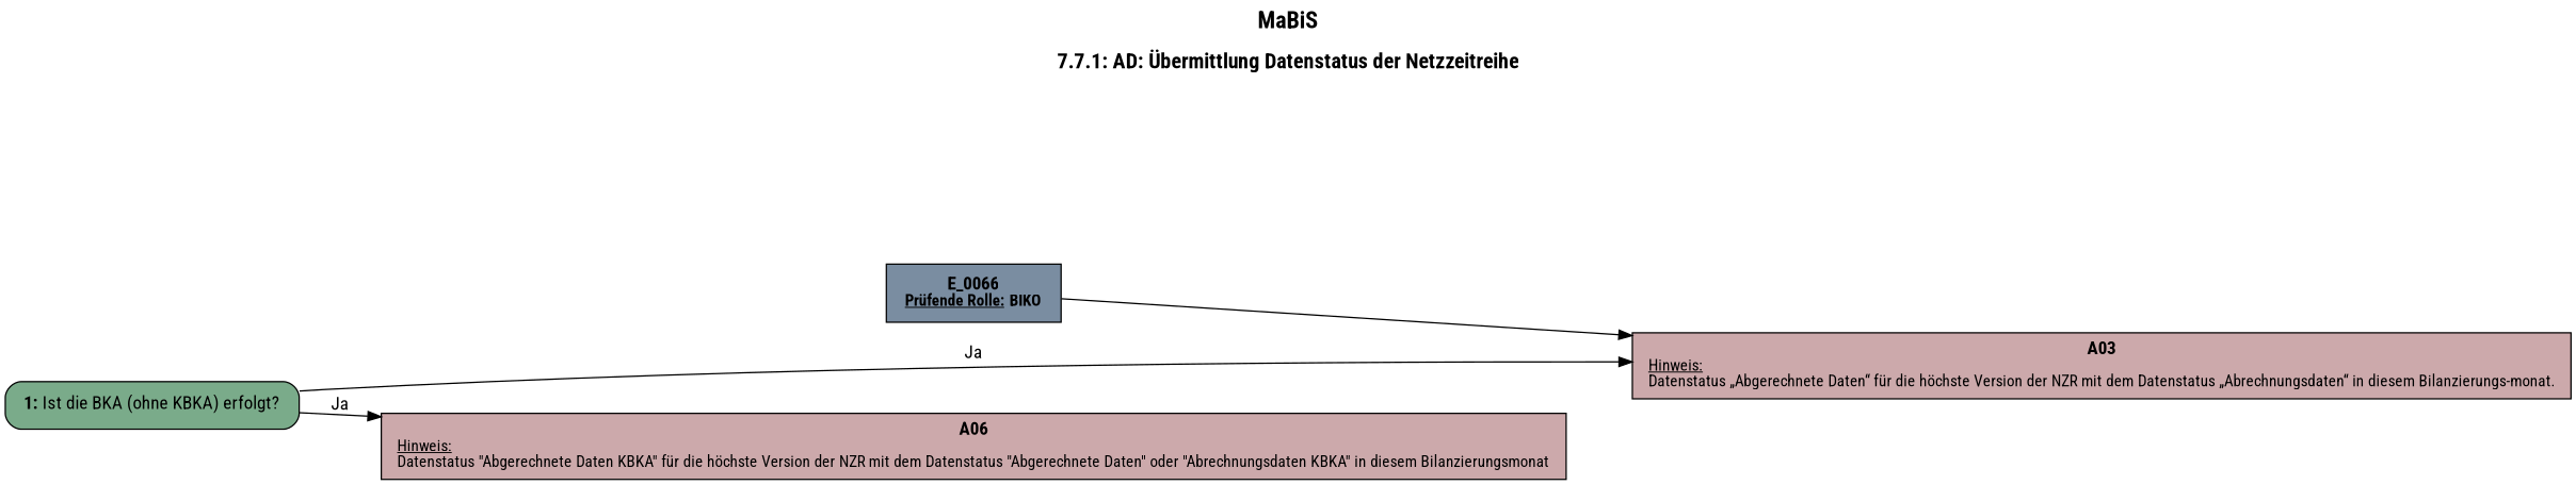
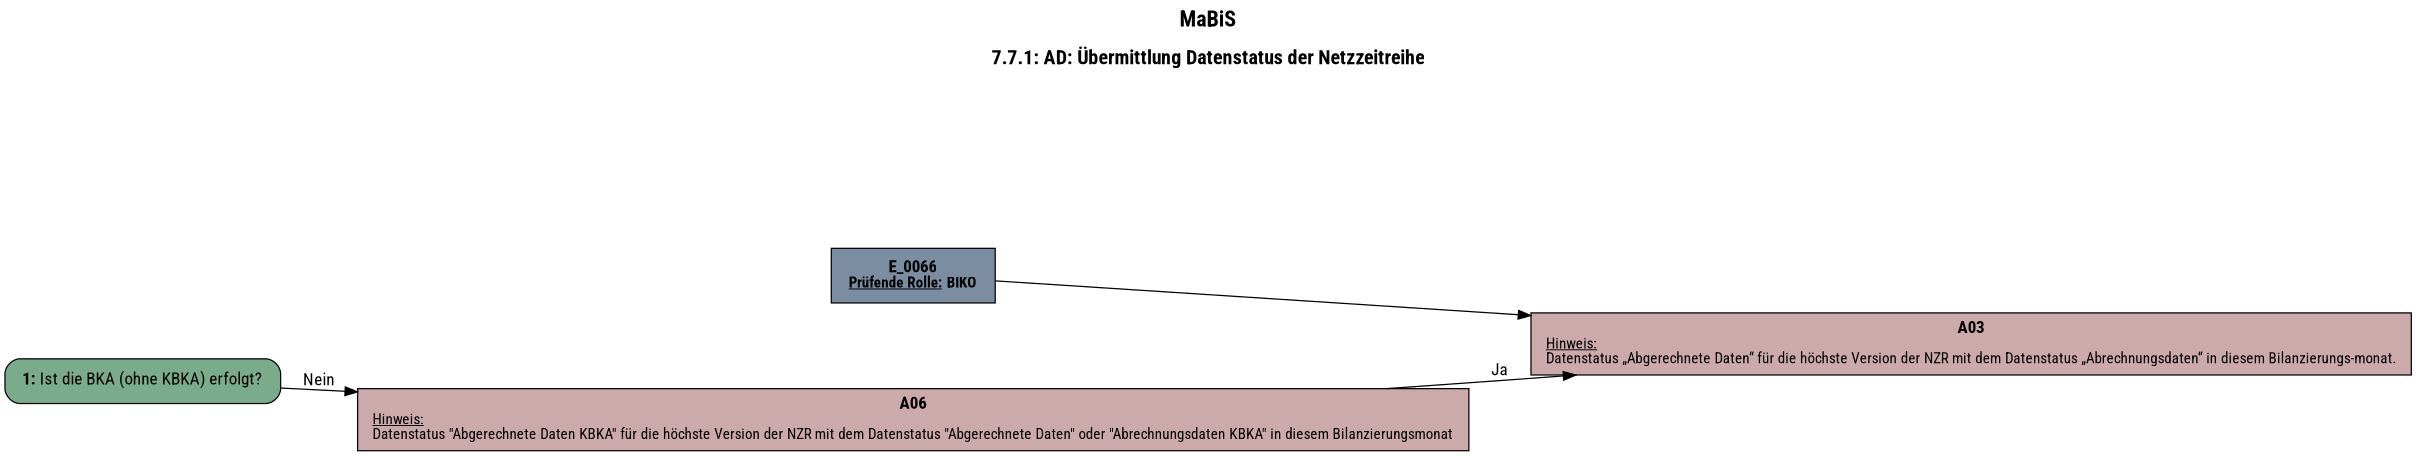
  digraph {
    fontname="Roboto Condensed"
    label=<<B><FONT POINT-SIZE="18">MaBiS</FONT></B><BR/><BR/><B><FONT POINT-SIZE="16">7.7.1: AD: Übermittlung Datenstatus der Netzzeitreihe</FONT></B><BR/><BR/><BR/><BR/>>
    labelloc=t
    rankdir=LR
    node [fillcolor="#cca9ab" fontname="Roboto Condensed" margin="0.2,0.12" shape=box style=filled]
    edge [fontname="Roboto Condensed"]
    n1 [fillcolor="#7a8da1" label=<<B>E_0066</B><BR align="center"/><FONT point-size="12"><B><U>Prüfende Rolle:</U> BIKO</B></FONT><BR align="center"/>>]
    n2 [label=<<B>A03</B><BR align="center"/><FONT point-size="12"><U>Hinweis:</U><BR align="left"/>Datenstatus „Abgerechnete Daten“ für die höchste Version der NZR mit dem Datenstatus „Abrechnungsdaten“ in diesem Bilanzierungs-monat.<BR align="left"/></FONT>> margin="0.17,0.08"]
    n3 [fillcolor="#7aab8a" label=<<B>1: </B>Ist die BKA (ohne KBKA) erfolgt?<BR align="left"/>> style="filled,rounded"]
    n4 [label=<<B>A06</B><BR align="center"/><FONT point-size="12"><U>Hinweis:</U><BR align="left"/>Datenstatus "Abgerechnete Daten KBKA" für die höchste Version der NZR mit dem Datenstatus "Abgerechnete Daten" oder "Abrechnungsdaten KBKA" in diesem Bilanzierungsmonat<BR align="left"/></FONT>> margin="0.17,0.08"]
    n1 -> n2
-   n3 -> n2 [label=Ja]
-   n3 -> n4 [label=Ja]
+   n4 -> n2 [label=Ja]
+   n3 -> n4 [label=Nein]
  }
